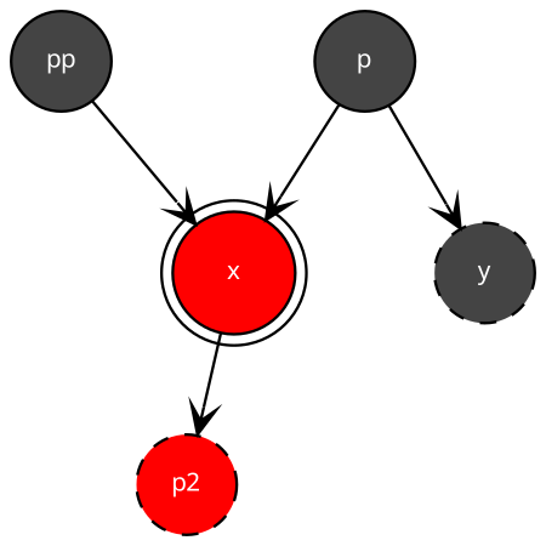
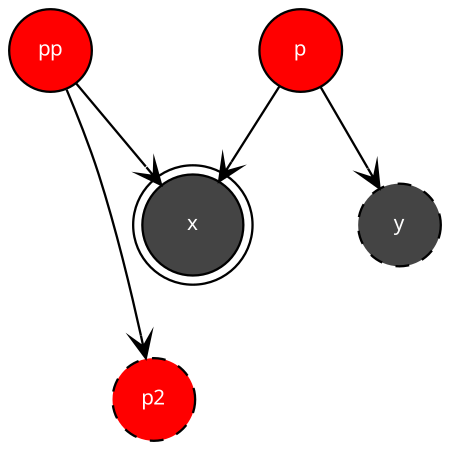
  digraph {
    fontname="Noto Sans"
    nodesep=0.1
    node [fillcolor="#444444" fontcolor=white fontname="Noto Sans" fontsize=9 shape=circle style=filled]
    edge [arrowhead=vee fontname="Noto Sans"]
-   pp [group=pp]
+   pp [fillcolor=red group=pp]
    _pp [group=pp style=invis]
    p2 [fillcolor=red style="dashed,filled"]
-   x [fillcolor=red shape=doublecircle]
-   p [group=p]
+   x [shape=doublecircle]
+   p [fillcolor=red group=p]
    _p [group=p style=invis width=0]
    y [style="dashed,filled"]
    pp -> _pp [style=invis]
-   x -> p2
+   pp -> p2
    pp -> x
    p -> x
    p -> _p [style=invis]
    p -> y
  }
